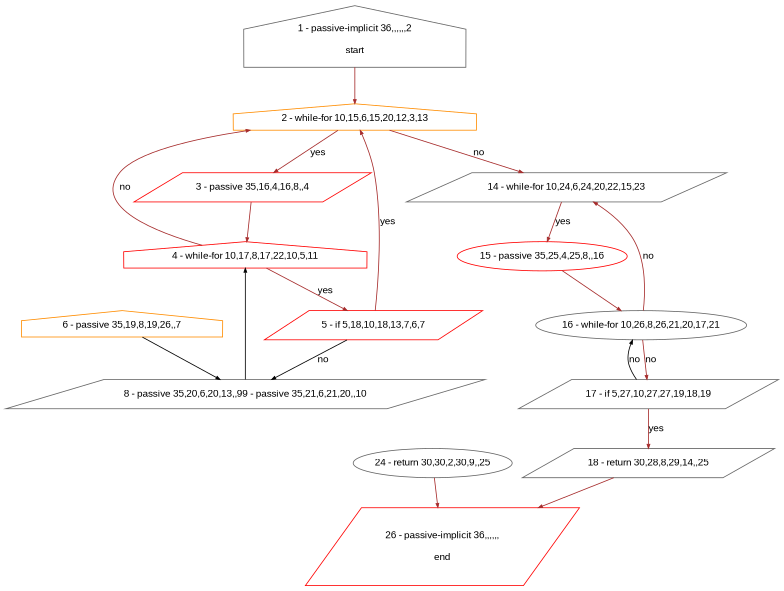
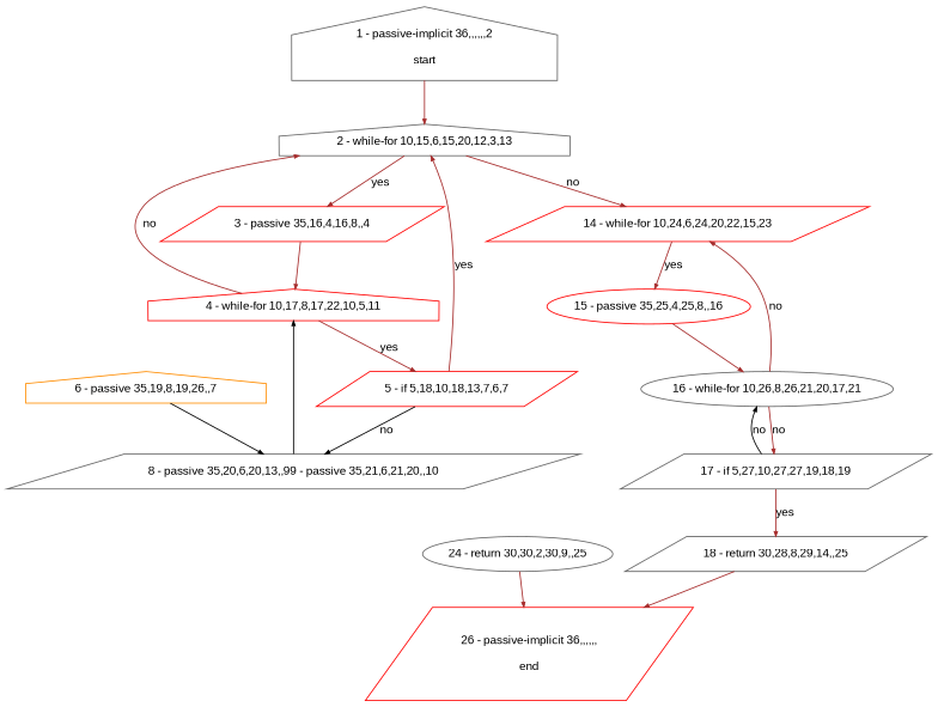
  digraph {
    bgcolor=white
    compound=true
    fillcolor="#FFFFCC"
    fontname=Arial
    fontsize=12
    pack=true
    packmode=clust
    style="rounded,filled"
    node [color=red compound=true fillcolor="#ffffff" fixedsize=false fontname=Arial fontsize=12 node_initialized=no shape=parallelogram style=filled]
    edge [arrowhead=normal arrowsize=0.5 arrowtail=none color=brown compound=true dir=forward fontcolor=black fontname=Arial fontsize=12]
-   n1 [color=darkorange label="2 - while-for 10,15,6,15,20,12,3,13" shape=house]
+   n1 [color=gray40 label="2 - while-for 10,15,6,15,20,12,3,13" shape=house]
    n2 [label="3 - passive 35,16,4,16,8,,4"]
-   n3 [color=gray40 label="14 - while-for 10,24,6,24,20,22,15,23"]
+   n3 [label="14 - while-for 10,24,6,24,20,22,15,23"]
    n4 [label="4 - while-for 10,17,8,17,22,10,5,11" shape=house]
    n5 [label="15 - passive 35,25,4,25,8,,16" shape=ellipse]
    n6 [color=gray40 label="1 - passive-implicit 36,,,,,,2\n\nstart" shape=house]
    n7 [label="5 - if 5,18,10,18,13,7,6,7"]
    n8 [color=gray40 label="16 - while-for 10,26,8,26,21,20,17,21" shape=ellipse]
    n9 [color=gray40 label="24 - return 30,30,2,30,9,,25" shape=ellipse]
    n10 [label="26 - passive-implicit 36,,,,,,\n\nend"]
    n11 [color=gray40 label="8 - passive 35,20,6,20,13,,99 - passive 35,21,6,21,20,,10"]
    n12 [color=darkorange label="6 - passive 35,19,8,19,26,,7" shape=house]
    n13 [color=gray40 label="17 - if 5,27,10,27,27,19,18,19"]
    n14 [color=gray40 label="18 - return 30,28,8,29,14,,25"]
    n1 -> n2 [label=yes]
    n1 -> n3 [label=no]
    n2 -> n4
    n3 -> n5 [label=yes]
    n4 -> n1 [label=no]
    n4 -> n7 [label=yes]
    n5 -> n8
    n6 -> n1
    n7 -> n1 [label=yes]
    n7 -> n11 [color=black label=no]
    n8 -> n3 [label=no]
    n8 -> n13 [label=no]
    n9 -> n10
    n11 -> n4 [color=black]
    n12 -> n11 [color=black]
    n13 -> n8 [color=black label=no]
    n13 -> n14 [label=yes]
    n14 -> n10
  }
